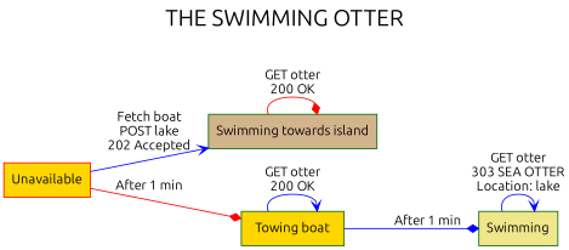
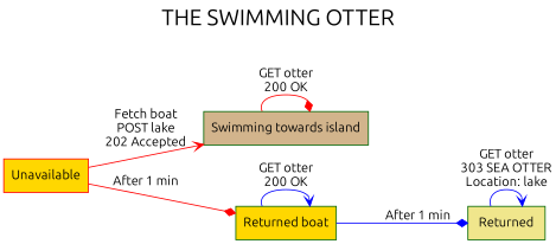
  digraph {
    fontname=Ubuntu
    fontsize=24
    label="THE SWIMMING OTTER"
    labelloc=t
    rankdir=LR
    node [color=darkgreen fillcolor=gold fontname=Ubuntu shape=box style=filled]
    edge [arrowhead=vee color=red fontname=Ubuntu]
    n1 [bgcolor=black color=red label=Unavailable]
    n2 [fillcolor=tan label="Swimming towards island"]
-   n3 [label="Towing boat"]
-   n4 [fillcolor=khaki label=Swimming]
-   n1 -> n2 [color=blue label="Fetch boat\nPOST lake\n202 Accepted"]
+   n3 [label="Returned boat"]
+   n4 [fillcolor=khaki label=Returned]
+   n1 -> n2 [label="Fetch boat\nPOST lake\n202 Accepted"]
    n1 -> n3 [arrowhead=diamond label="After 1 min"]
    n2 -> n2 [arrowhead=diamond label="GET otter\n200 OK"]
    n3 -> n3 [color=blue label="GET otter\n200 OK"]
    n3 -> n4 [arrowhead=diamond color=blue label="After 1 min"]
    n4 -> n4 [color=blue label="GET otter\n303 SEA OTTER\nLocation: lake"]
  }
